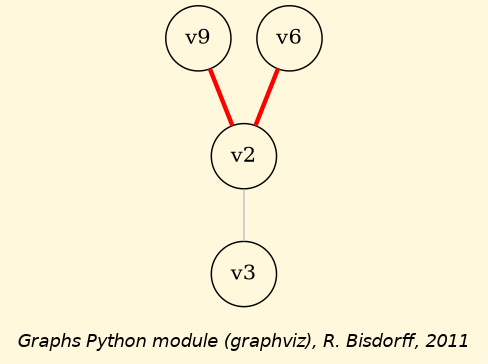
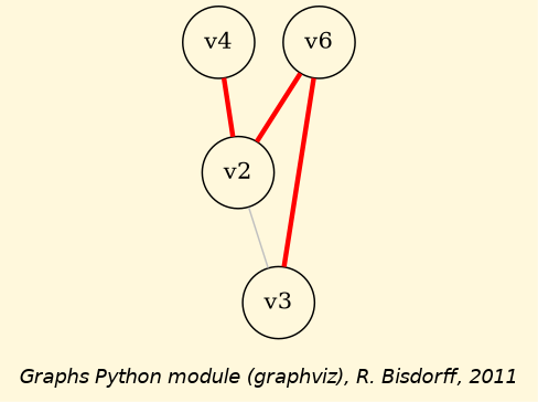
  strict graph {
    bgcolor=cornsilk
    fontname="Helvetica-Oblique"
    fontsize=12
    label="\nGraphs Python module (graphviz), R. Bisdorff, 2011"
    node [shape=circle]
    edge [arrowhead=none arrowtail=none color=red dir=both style="setlinewidth(3)"]
-   n1 [label=v9]
+   n1 [label=v4]
    n2 [label=v2]
    n3 [label=v3]
    n4 [label=v6]
    n1 -- n2
    n2 -- n3 [color=grey style=""]
    n4 -- n2
+   n4 -- n3
  }
